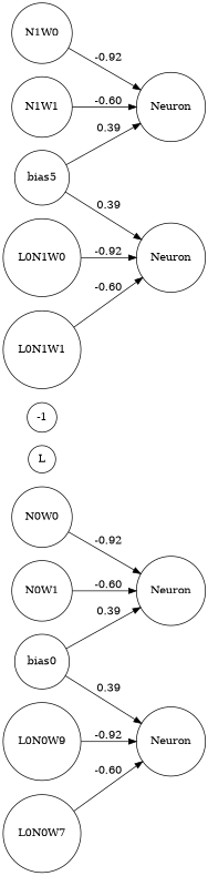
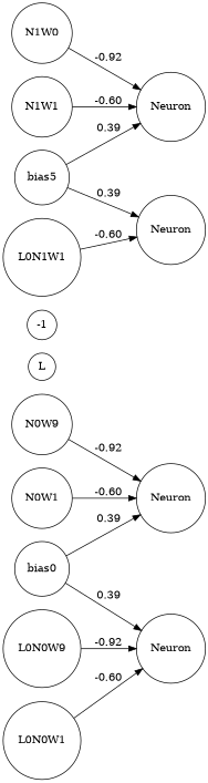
  digraph {
    rankdir=LR
    node [shape=circle]
    n1 [label=Neuron]
    L
    -1
-   N0W0
+   N0W0 [label=N0W9]
    N0W1
    bias0
    n7 [label=Neuron]
    n8 [label=Neuron]
    N1W0
    N1W1
    n11 [label=bias5]
    n12 [label=Neuron]
    n13 [label=L0N0W9]
-   L0N0W1 [label=L0N0W7]
-   L0N1W0
+   L0N0W1
    L0N1W1
    N0W0 -> n1 [label=-0.92]
    N0W1 -> n1 [label=-0.60]
    bias0 -> n1 [label=0.39]
    bias0 -> n7 [label=0.39]
    N1W0 -> n8 [label=-0.92]
    N1W1 -> n8 [label=-0.60]
    n11 -> n8 [label=0.39]
    n11 -> n12 [label=0.39]
    n13 -> n7 [label=-0.92]
    L0N0W1 -> n7 [label=-0.60]
-   L0N1W0 -> n12 [label=-0.92]
    L0N1W1 -> n12 [label=-0.60]
  }
